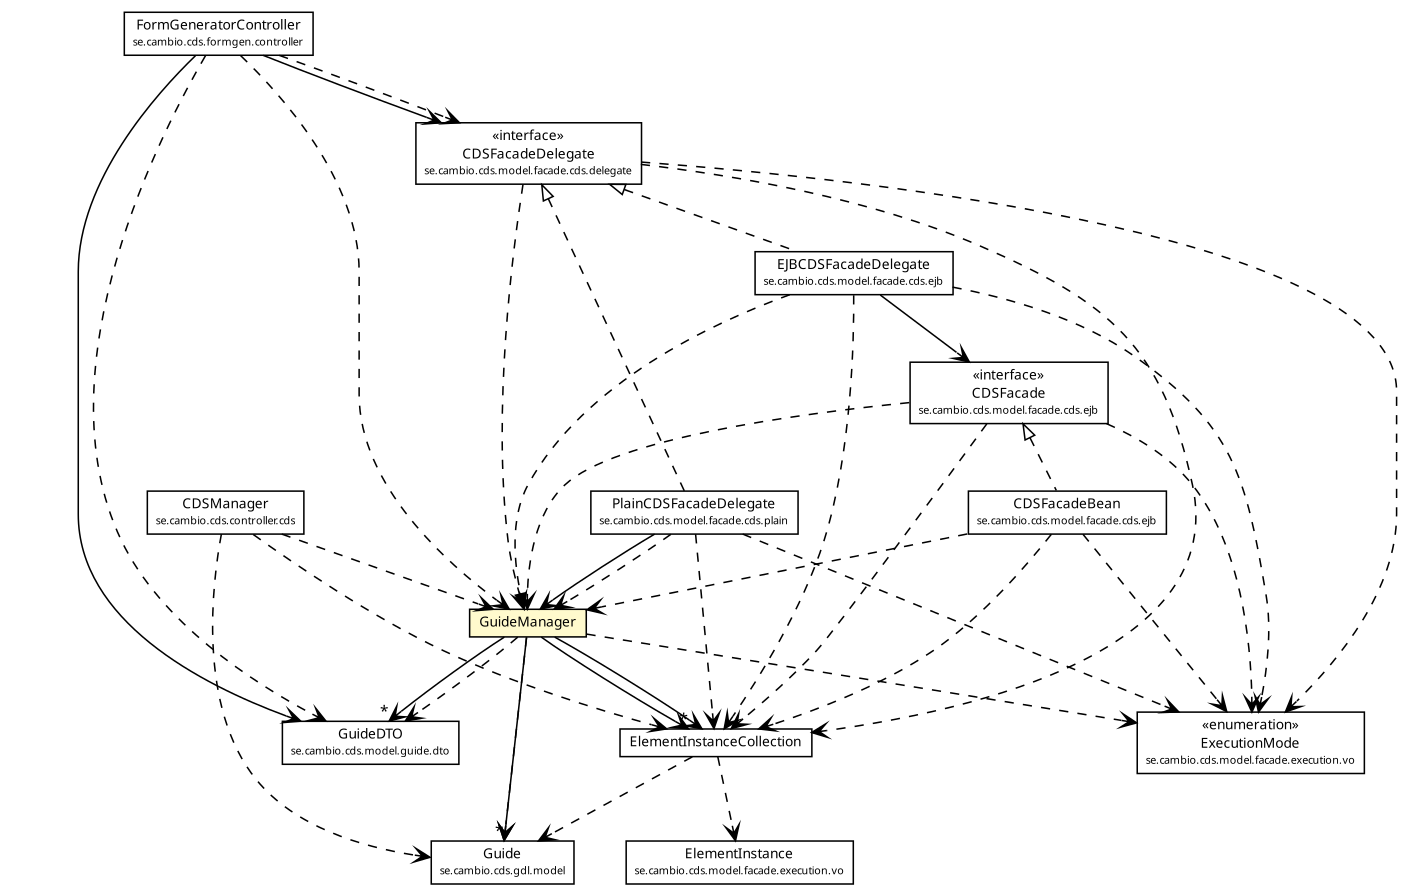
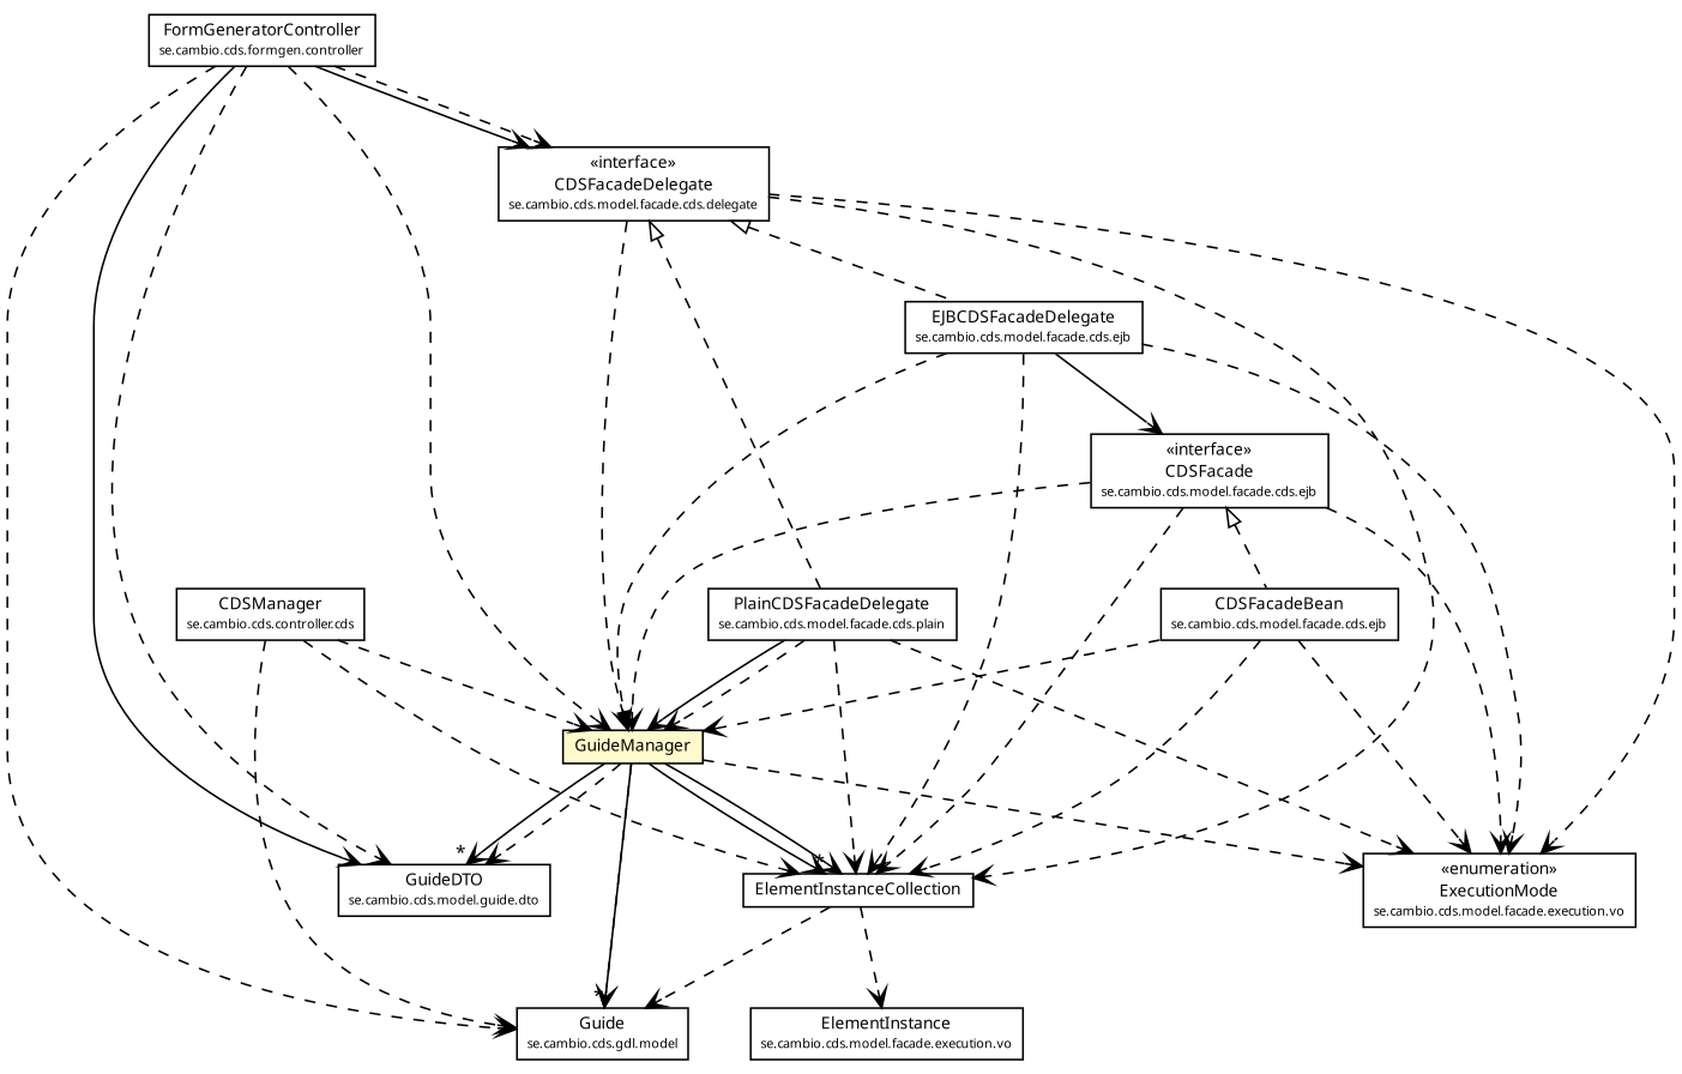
  digraph {
    nodesep=0.25
    ranksep=0.5
    node [fontcolor=black fontname="Trebuchet MS" fontsize=9.0 shape=plaintext]
    edge [arrowhead=open color=black fontcolor=black fontname="Trebuchet MS" fontsize=10.0 headport=p labelfontname="Trebuchet MS" labelfontsize=10 style=dashed tailport=p]
    n1 [label=<<table title="se.cambio.cds.model.guide.dto.GuideDTO" border="0" cellborder="1" cellspacing="0" cellpadding="2" port="p" href="../../model/guide/dto/GuideDTO.html"> 		<tr><td><table border="0" cellspacing="0" cellpadding="1"> <tr><td align="center" balign="center"><font face="Trebuchet MS"> GuideDTO </font></td></tr> <tr><td align="center" balign="center"><font face="Trebuchet MS" point-size="7.0"> se.cambio.cds.model.guide.dto </font></td></tr> 		</table></td></tr> 		</table>>]
    n2 [label=<<table title="se.cambio.cds.gdl.model.Guide" border="0" cellborder="1" cellspacing="0" cellpadding="2" port="p" href="../../gdl/model/Guide.html"> 		<tr><td><table border="0" cellspacing="0" cellpadding="1"> <tr><td align="center" balign="center"><font face="Trebuchet MS"> Guide </font></td></tr> <tr><td align="center" balign="center"><font face="Trebuchet MS" point-size="7.0"> se.cambio.cds.gdl.model </font></td></tr> 		</table></td></tr> 		</table>>]
    n3 [label=<<table title="se.cambio.cds.controller.cds.CDSManager" border="0" cellborder="1" cellspacing="0" cellpadding="2" port="p" href="../cds/CDSManager.html"> 		<tr><td><table border="0" cellspacing="0" cellpadding="1"> <tr><td align="center" balign="center"><font face="Trebuchet MS"> CDSManager </font></td></tr> <tr><td align="center" balign="center"><font face="Trebuchet MS" point-size="7.0"> se.cambio.cds.controller.cds </font></td></tr> 		</table></td></tr> 		</table>>]
    n4 [label=<<table title="se.cambio.cds.controller.guide.GuideManager" border="0" cellborder="1" cellspacing="0" cellpadding="2" port="p" bgcolor="lemonChiffon" href="./GuideManager.html"> 		<tr><td><table border="0" cellspacing="0" cellpadding="1"> <tr><td align="center" balign="center"><font face="Trebuchet MS"> GuideManager </font></td></tr> 		</table></td></tr> 		</table>>]
    n5 [label=<<table title="se.cambio.cds.controller.guide.ElementInstanceCollection" border="0" cellborder="1" cellspacing="0" cellpadding="2" port="p" href="./ElementInstanceCollection.html"> 		<tr><td><table border="0" cellspacing="0" cellpadding="1"> <tr><td align="center" balign="center"><font face="Trebuchet MS"> ElementInstanceCollection </font></td></tr> 		</table></td></tr> 		</table>>]
    n6 [label=<<table title="se.cambio.cds.model.facade.execution.vo.ExecutionMode" border="0" cellborder="1" cellspacing="0" cellpadding="2" port="p" href="../../model/facade/execution/vo/ExecutionMode.html"> 		<tr><td><table border="0" cellspacing="0" cellpadding="1"> <tr><td align="center" balign="center"> &#171;enumeration&#187; </td></tr> <tr><td align="center" balign="center"><font face="Trebuchet MS"> ExecutionMode </font></td></tr> <tr><td align="center" balign="center"><font face="Trebuchet MS" point-size="7.0"> se.cambio.cds.model.facade.execution.vo </font></td></tr> 		</table></td></tr> 		</table>>]
    n7 [label=<<table title="se.cambio.cds.model.facade.execution.vo.ElementInstance" border="0" cellborder="1" cellspacing="0" cellpadding="2" port="p" href="../../model/facade/execution/vo/ElementInstance.html"> 		<tr><td><table border="0" cellspacing="0" cellpadding="1"> <tr><td align="center" balign="center"><font face="Trebuchet MS"> ElementInstance </font></td></tr> <tr><td align="center" balign="center"><font face="Trebuchet MS" point-size="7.0"> se.cambio.cds.model.facade.execution.vo </font></td></tr> 		</table></td></tr> 		</table>>]
    n8 [label=<<table title="se.cambio.cds.model.facade.cds.delegate.CDSFacadeDelegate" border="0" cellborder="1" cellspacing="0" cellpadding="2" port="p" href="../../model/facade/cds/delegate/CDSFacadeDelegate.html"> 		<tr><td><table border="0" cellspacing="0" cellpadding="1"> <tr><td align="center" balign="center"> &#171;interface&#187; </td></tr> <tr><td align="center" balign="center"><font face="Trebuchet MS"> CDSFacadeDelegate </font></td></tr> <tr><td align="center" balign="center"><font face="Trebuchet MS" point-size="7.0"> se.cambio.cds.model.facade.cds.delegate </font></td></tr> 		</table></td></tr> 		</table>>]
    n9 [label=<<table title="se.cambio.cds.model.facade.cds.ejb.EJBCDSFacadeDelegate" border="0" cellborder="1" cellspacing="0" cellpadding="2" port="p" href="../../model/facade/cds/ejb/EJBCDSFacadeDelegate.html"> 		<tr><td><table border="0" cellspacing="0" cellpadding="1"> <tr><td align="center" balign="center"><font face="Trebuchet MS"> EJBCDSFacadeDelegate </font></td></tr> <tr><td align="center" balign="center"><font face="Trebuchet MS" point-size="7.0"> se.cambio.cds.model.facade.cds.ejb </font></td></tr> 		</table></td></tr> 		</table>>]
    n10 [label=<<table title="se.cambio.cds.model.facade.cds.plain.PlainCDSFacadeDelegate" border="0" cellborder="1" cellspacing="0" cellpadding="2" port="p" href="../../model/facade/cds/plain/PlainCDSFacadeDelegate.html"> 		<tr><td><table border="0" cellspacing="0" cellpadding="1"> <tr><td align="center" balign="center"><font face="Trebuchet MS"> PlainCDSFacadeDelegate </font></td></tr> <tr><td align="center" balign="center"><font face="Trebuchet MS" point-size="7.0"> se.cambio.cds.model.facade.cds.plain </font></td></tr> 		</table></td></tr> 		</table>>]
    n11 [label=<<table title="se.cambio.cds.model.facade.cds.ejb.CDSFacade" border="0" cellborder="1" cellspacing="0" cellpadding="2" port="p" href="../../model/facade/cds/ejb/CDSFacade.html"> 		<tr><td><table border="0" cellspacing="0" cellpadding="1"> <tr><td align="center" balign="center"> &#171;interface&#187; </td></tr> <tr><td align="center" balign="center"><font face="Trebuchet MS"> CDSFacade </font></td></tr> <tr><td align="center" balign="center"><font face="Trebuchet MS" point-size="7.0"> se.cambio.cds.model.facade.cds.ejb </font></td></tr> 		</table></td></tr> 		</table>>]
    n12 [label=<<table title="se.cambio.cds.model.facade.cds.ejb.CDSFacadeBean" border="0" cellborder="1" cellspacing="0" cellpadding="2" port="p" href="../../model/facade/cds/ejb/CDSFacadeBean.html"> 		<tr><td><table border="0" cellspacing="0" cellpadding="1"> <tr><td align="center" balign="center"><font face="Trebuchet MS"> CDSFacadeBean </font></td></tr> <tr><td align="center" balign="center"><font face="Trebuchet MS" point-size="7.0"> se.cambio.cds.model.facade.cds.ejb </font></td></tr> 		</table></td></tr> 		</table>>]
    n13 [label=<<table title="se.cambio.cds.formgen.controller.FormGeneratorController" border="0" cellborder="1" cellspacing="0" cellpadding="2" port="p" href="../../formgen/controller/FormGeneratorController.html"> 		<tr><td><table border="0" cellspacing="0" cellpadding="1"> <tr><td align="center" balign="center"><font face="Trebuchet MS"> FormGeneratorController </font></td></tr> <tr><td align="center" balign="center"><font face="Trebuchet MS" point-size="7.0"> se.cambio.cds.formgen.controller </font></td></tr> 		</table></td></tr> 		</table>>]
    n3 -> n2
    n3 -> n4
    n3 -> n5
    n4 -> n1 [headlabel="*" style=""]
    n4 -> n1
    n4 -> n2 [headlabel="*" style=""]
    n4 -> n2
    n4 -> n5 [headlabel="*" style=""]
    n4 -> n5 [style=""]
    n4 -> n6
    n5 -> n2
    n5 -> n7
    n8 -> n4
    n8 -> n5
    n8 -> n6
    n8 -> n9 [arrowtail=empty dir=back fontsize=10 arrowhead="" color="" fontcolor=""]
    n8 -> n10 [arrowtail=empty dir=back fontsize=10 arrowhead="" color="" fontcolor=""]
    n9 -> n4 [arrowhead=normal]
    n9 -> n5
    n9 -> n6
    n9 -> n11 [style=""]
    n10 -> n4 [style=""]
    n10 -> n4
    n10 -> n5
    n10 -> n6
    n11 -> n4
    n11 -> n5
    n11 -> n6
    n11 -> n12 [arrowtail=empty dir=back fontsize=10 arrowhead="" color="" fontcolor=""]
    n12 -> n4
    n12 -> n5
    n12 -> n6
    n13 -> n1 [style=""]
    n13 -> n1
+   n13 -> n2
    n13 -> n4
    n13 -> n8 [style=""]
    n13 -> n8
  }
